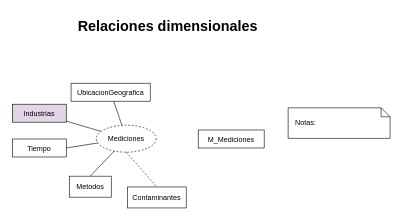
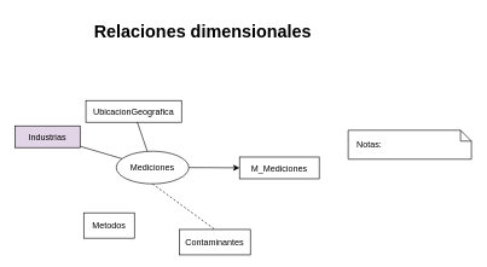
  <mxCell id="0" />
  <mxCell id="1" parent="0" />
  <mxCell id="2" value="UbicacionGeografica" style="" parent="1" vertex="1"><mxGeometry x="118" y="138" width="132" height="30" as="geometry" /></mxCell>
  <mxCell id="3" value="Industrias" style="fillColor=#e1d5e7;" parent="1" vertex="1"><mxGeometry x="20" y="173" width="90" height="30" as="geometry" /></mxCell>
- <mxCell id="4" value="Tiempo" style="" parent="1" vertex="1"><mxGeometry x="20" y="231" width="90" height="30" as="geometry" /></mxCell>
  <mxCell id="5" value="Metodos" style="" parent="1" vertex="1"><mxGeometry x="115" y="293" width="70" height="35" as="geometry" /></mxCell>
  <mxCell id="6" value="M_Mediciones" style="" parent="1" vertex="1"><mxGeometry x="330" y="216" width="110" height="30" as="geometry" /></mxCell>
- <mxCell id="7" value="Mediciones" style="ellipse;dashed=1;" parent="1" vertex="1"><mxGeometry x="160" y="208" width="100" height="45" as="geometry" /></mxCell>
+ <mxCell id="7" value="Mediciones" style="ellipse" parent="1" vertex="1"><mxGeometry x="160" y="208" width="100" height="45" as="geometry" /></mxCell>
  <mxCell id="8" value="" style="edgeStyle=none;endArrow=none;" parent="1" source="7" target="2" edge="1"><mxGeometry width="100" height="100" relative="1" as="geometry"><mxPoint x="170" y="463" as="sourcePoint" /><mxPoint x="270" y="363" as="targetPoint" /></mxGeometry></mxCell>
  <mxCell id="9" value="" style="edgeStyle=none;endArrow=none;" parent="1" source="7" target="3" edge="1"><mxGeometry width="100" height="100" relative="1" as="geometry"><mxPoint x="220" y="218" as="sourcePoint" /><mxPoint x="120" y="203" as="targetPoint" /></mxGeometry></mxCell>
- <mxCell id="10" value="" style="edgeStyle=none;endArrow=none;entryX=1;entryY=0.5" parent="1" source="7" target="4" edge="1"><mxGeometry width="100" height="100" relative="1" as="geometry"><mxPoint x="184.25" y="224.77" as="sourcePoint" /><mxPoint x="120" y="211.19" as="targetPoint" /></mxGeometry></mxCell>
- <mxCell id="11" value="" style="edgeStyle=none;endArrow=none;entryX=0.5;entryY=0" parent="1" source="7" target="5" edge="1"><mxGeometry width="100" height="100" relative="1" as="geometry"><mxPoint x="170" y="240.5" as="sourcePoint" /><mxPoint x="120" y="256" as="targetPoint" /></mxGeometry></mxCell>
+ <mxCell id="12" value="" style="edgeStyle=none;" parent="1" source="7" target="6" edge="1"><mxGeometry width="100" height="100" relative="1" as="geometry"><mxPoint x="330" y="344" as="sourcePoint" /><mxPoint x="330" y="307" as="targetPoint" /></mxGeometry></mxCell>
  <mxCell id="13" value="Relaciones dimensionales" style="text;align=center;verticalAlign=middle;fontFamily=Helvetica;fontSize=24;fontStyle=1" parent="1" vertex="1"><mxGeometry x="115" y="20" width="329" height="40" as="geometry" /></mxCell>
- <mxCell id="14" value="Contaminantes" style="" parent="1" vertex="1"><mxGeometry x="212" y="311" width="98" height="35" as="geometry" /></mxCell>
+ <mxCell id="14" value="Contaminantes" style="" parent="1" vertex="1"><mxGeometry x="247" y="316" width="98" height="35" as="geometry" /></mxCell>
  <mxCell id="15" value="" style="edgeStyle=none;endArrow=none;entryX=0.5;entryY=0;exitX=0.5;exitY=1;dashed=1;" parent="1" source="7" target="14" edge="1"><mxGeometry width="100" height="100" relative="1" as="geometry"><mxPoint x="200.037" y="261.129" as="sourcePoint" /><mxPoint x="160" y="303" as="targetPoint" /></mxGeometry></mxCell>
- <mxCell id="16" value="&lt;div&gt;Notas:&lt;/div&gt;" style="shape=note;size=15;align=left;spacingLeft=10;html=1;whiteSpace=wrap;" parent="1" vertex="1"><mxGeometry x="480" y="179" width="170" height="51" as="geometry" /></mxCell>
+ <mxCell id="16" value="&lt;div&gt;Notas:&lt;/div&gt;" style="shape=note;size=15;align=left;spacingLeft=10;html=1;whiteSpace=wrap;" parent="1" vertex="1"><mxGeometry x="480" y="179" width="170" height="40" as="geometry" /></mxCell>
